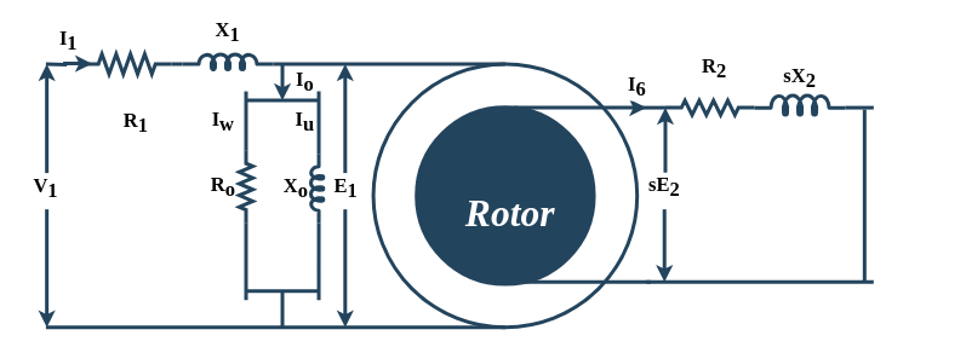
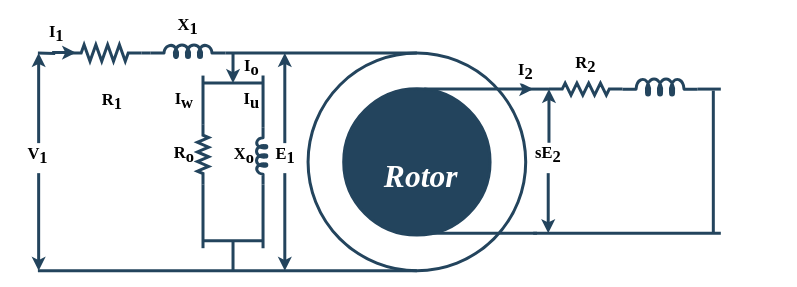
  <mxCell id="0" />
  <mxCell id="1" parent="0" />
  <mxCell id="2" value="" style="ellipse;whiteSpace=wrap;html=1;aspect=fixed;fontColor=default;strokeColor=#23445D;strokeWidth=4;fillColor=none;" parent="1" vertex="1"><mxGeometry x="410" y="70" width="290" height="290" as="geometry" /></mxCell>
  <mxCell id="3" value="" style="edgeStyle=elbowEdgeStyle;elbow=vertical;strokeWidth=4;endArrow=none;endFill=0;fontStyle=1;strokeColor=#23445D;labelBackgroundColor=default;fontColor=default;startArrow=classic;startFill=1;" parent="1" edge="1"><mxGeometry x="22" y="165.5" width="100" height="100" as="geometry"><mxPoint x="51" y="70" as="sourcePoint" /><mxPoint x="51" y="190" as="targetPoint" /><Array as="points"><mxPoint x="51" y="130" /></Array></mxGeometry></mxCell>
  <mxCell id="4" style="edgeStyle=orthogonalEdgeStyle;rounded=0;orthogonalLoop=1;jettySize=auto;html=1;exitX=1;exitY=0.5;exitDx=0;exitDy=0;exitPerimeter=0;entryX=0;entryY=0.645;entryDx=0;entryDy=0;entryPerimeter=0;labelBackgroundColor=default;fontColor=default;startArrow=none;startFill=0;endArrow=none;endFill=0;strokeColor=#23445D;strokeWidth=4;" parent="1" source="5" target="6" edge="1"><mxGeometry relative="1" as="geometry" /></mxCell>
  <mxCell id="5" value="" style="pointerEvents=1;verticalLabelPosition=bottom;shadow=0;dashed=0;align=center;html=1;verticalAlign=top;shape=mxgraph.electrical.resistors.resistor_2;fillColor=none;strokeColor=#23445D;fontColor=default;strokeWidth=4;labelBackgroundColor=default;" parent="1" vertex="1"><mxGeometry x="90" y="59" width="98" height="22" as="geometry" /></mxCell>
  <mxCell id="6" value="" style="pointerEvents=1;verticalLabelPosition=bottom;shadow=0;dashed=0;align=center;html=1;verticalAlign=top;shape=mxgraph.electrical.inductors.inductor_5;fontColor=default;strokeColor=#23445D;strokeWidth=4;fillColor=none;labelBackgroundColor=default;" parent="1" vertex="1"><mxGeometry x="200" y="59" width="100" height="17" as="geometry" /></mxCell>
  <mxCell id="7" value="" style="edgeStyle=elbowEdgeStyle;elbow=vertical;strokeWidth=4;endArrow=classic;endFill=1;fontStyle=1;strokeColor=#23445D;labelBackgroundColor=default;fontColor=default;startArrow=none;startFill=0;" parent="1" edge="1"><mxGeometry x="-27" y="287" width="100" height="100" as="geometry"><mxPoint x="51" y="230" as="sourcePoint" /><mxPoint x="51" y="360" as="targetPoint" /><Array as="points" /></mxGeometry></mxCell>
  <mxCell id="8" value="" style="edgeStyle=elbowEdgeStyle;elbow=vertical;strokeWidth=4;endArrow=none;endFill=0;fontStyle=1;strokeColor=#23445D;labelBackgroundColor=default;fontColor=default;startArrow=classic;startFill=1;" parent="1" edge="1"><mxGeometry x="42" y="185.5" width="100" height="100" as="geometry"><mxPoint x="310" y="110" as="sourcePoint" /><mxPoint x="310" y="70" as="targetPoint" /><Array as="points" /></mxGeometry></mxCell>
  <mxCell id="9" value="" style="ellipse;whiteSpace=wrap;html=1;aspect=fixed;fontColor=default;strokeColor=#23445D;strokeWidth=4;fillColor=#23445D;" parent="1" vertex="1"><mxGeometry x="457.5" y="117.5" width="195" height="195" as="geometry" /></mxCell>
  <mxCell id="10" value="" style="edgeStyle=elbowEdgeStyle;elbow=vertical;strokeWidth=4;endArrow=none;endFill=0;fontStyle=1;strokeColor=#23445D;labelBackgroundColor=default;fontColor=default;startArrow=classic;startFill=1;entryX=0.5;entryY=0;entryDx=0;entryDy=0;" parent="1" edge="1"><mxGeometry x="51" y="213.5" width="100" height="100" as="geometry"><mxPoint x="379" y="70" as="sourcePoint" /><mxPoint x="379" y="190" as="targetPoint" /><Array as="points"><mxPoint x="389" y="90" /></Array></mxGeometry></mxCell>
  <mxCell id="11" value="" style="edgeStyle=elbowEdgeStyle;elbow=vertical;strokeWidth=4;endArrow=none;endFill=0;fontStyle=1;strokeColor=#23445D;labelBackgroundColor=default;fontColor=default;startArrow=none;startFill=0;rounded=1;" parent="1" source="2" edge="1"><mxGeometry x="-158" y="491.26" width="100" height="100" as="geometry"><mxPoint x="660" y="360.29" as="sourcePoint" /><mxPoint x="50" y="360" as="targetPoint" /><Array as="points" /></mxGeometry></mxCell>
  <mxCell id="12" value="&lt;font style=&quot;font-size: 22px;&quot;&gt;E&lt;sub style=&quot;font-size: 22px;&quot;&gt;1&lt;/sub&gt;&lt;/font&gt;" style="text;html=1;strokeColor=none;fillColor=none;align=center;verticalAlign=middle;whiteSpace=wrap;rounded=0;labelBackgroundColor=none;fontColor=default;fontFamily=Times New Roman;fontStyle=1;fontSize=22;" parent="1" vertex="1"><mxGeometry x="350" y="192" width="60" height="30" as="geometry" /></mxCell>
  <mxCell id="13" value="" style="edgeStyle=elbowEdgeStyle;elbow=vertical;strokeWidth=4;endArrow=none;endFill=0;fontStyle=1;strokeColor=#23445D;labelBackgroundColor=default;fontColor=default;startArrow=none;startFill=0;exitX=0.5;exitY=0;exitDx=0;exitDy=0;entryX=1;entryY=0.645;entryDx=0;entryDy=0;entryPerimeter=0;" parent="1" source="2" target="6" edge="1"><mxGeometry x="262" y="67.5" width="100" height="100" as="geometry"><mxPoint x="560" y="68" as="sourcePoint" /><mxPoint x="330" y="70" as="targetPoint" /><Array as="points"><mxPoint x="440" y="70" /></Array></mxGeometry></mxCell>
  <mxCell id="14" value="" style="edgeStyle=elbowEdgeStyle;elbow=vertical;strokeWidth=4;endArrow=none;endFill=0;fontStyle=1;strokeColor=#23445D;labelBackgroundColor=default;fontColor=default;startArrow=none;startFill=0;" parent="1" edge="1"><mxGeometry x="192" y="95.64" width="100" height="100" as="geometry"><mxPoint x="350" y="110" as="sourcePoint" /><mxPoint x="270" y="110.14" as="targetPoint" /><Array as="points" /></mxGeometry></mxCell>
  <mxCell id="15" value="" style="edgeStyle=elbowEdgeStyle;elbow=vertical;strokeWidth=4;endArrow=none;endFill=0;fontStyle=1;strokeColor=#23445D;labelBackgroundColor=default;fontColor=default;startArrow=none;startFill=0;exitX=0;exitY=0.5;exitDx=0;exitDy=0;exitPerimeter=0;" parent="1" source="18" edge="1"><mxGeometry x="52" y="195.5" width="100" height="100" as="geometry"><mxPoint x="270" y="210" as="sourcePoint" /><mxPoint x="270" y="100" as="targetPoint" /><Array as="points" /></mxGeometry></mxCell>
  <mxCell id="16" value="" style="edgeStyle=elbowEdgeStyle;elbow=vertical;strokeWidth=4;endArrow=none;endFill=0;fontStyle=1;strokeColor=#23445D;labelBackgroundColor=default;fontColor=default;startArrow=none;startFill=1;exitX=0;exitY=0.645;exitDx=0;exitDy=0;exitPerimeter=0;" parent="1" source="17" edge="1"><mxGeometry x="132" y="195.5" width="100" height="100" as="geometry"><mxPoint x="350" y="210" as="sourcePoint" /><mxPoint x="350" y="100" as="targetPoint" /><Array as="points"><mxPoint x="349" y="130" /></Array></mxGeometry></mxCell>
  <mxCell id="17" value="" style="pointerEvents=1;verticalLabelPosition=bottom;shadow=0;dashed=0;align=center;html=1;verticalAlign=top;shape=mxgraph.electrical.inductors.inductor_5;fontColor=default;strokeColor=#23445D;strokeWidth=4;fillColor=none;labelBackgroundColor=default;rotation=90;flipV=1;" parent="1" vertex="1"><mxGeometry x="310" y="200" width="76" height="14" as="geometry" /></mxCell>
  <mxCell id="18" value="" style="pointerEvents=1;verticalLabelPosition=bottom;shadow=0;dashed=0;align=center;html=1;verticalAlign=top;shape=mxgraph.electrical.resistors.resistor_2;fillColor=none;strokeColor=#23445D;fontColor=default;strokeWidth=4;labelBackgroundColor=default;rotation=90;" parent="1" vertex="1"><mxGeometry x="230" y="197.5" width="80" height="15" as="geometry" /></mxCell>
  <mxCell id="19" value="" style="edgeStyle=elbowEdgeStyle;elbow=vertical;strokeWidth=4;endArrow=none;endFill=0;fontStyle=1;strokeColor=#23445D;labelBackgroundColor=default;fontColor=default;startArrow=none;startFill=0;entryX=1;entryY=0.5;entryDx=0;entryDy=0;entryPerimeter=0;" parent="1" target="18" edge="1"><mxGeometry x="51.71" y="355.5" width="100" height="100" as="geometry"><mxPoint x="270" y="330" as="sourcePoint" /><mxPoint x="269.71" y="250" as="targetPoint" /><Array as="points" /></mxGeometry></mxCell>
  <mxCell id="20" value="" style="edgeStyle=elbowEdgeStyle;elbow=vertical;strokeWidth=4;endArrow=none;endFill=0;fontStyle=1;strokeColor=#23445D;labelBackgroundColor=default;fontColor=default;startArrow=none;startFill=0;" parent="1" edge="1"><mxGeometry x="42" y="442.47" width="100" height="100" as="geometry"><mxPoint x="310" y="360" as="sourcePoint" /><mxPoint x="310" y="320" as="targetPoint" /><Array as="points" /></mxGeometry></mxCell>
  <mxCell id="21" value="" style="edgeStyle=elbowEdgeStyle;elbow=vertical;strokeWidth=4;endArrow=none;endFill=0;fontStyle=1;strokeColor=#23445D;labelBackgroundColor=default;fontColor=default;startArrow=none;startFill=0;" parent="1" edge="1"><mxGeometry x="202" y="305.64" width="100" height="100" as="geometry"><mxPoint x="350" y="320" as="sourcePoint" /><mxPoint x="270" y="320" as="targetPoint" /><Array as="points" /></mxGeometry></mxCell>
  <mxCell id="22" value="" style="edgeStyle=elbowEdgeStyle;elbow=vertical;strokeWidth=4;endArrow=none;endFill=0;fontStyle=1;strokeColor=#23445D;labelBackgroundColor=default;fontColor=default;startArrow=none;startFill=0;entryX=1;entryY=0.645;entryDx=0;entryDy=0;entryPerimeter=0;" parent="1" target="17" edge="1"><mxGeometry x="131.71" y="382" width="100" height="100" as="geometry"><mxPoint x="350" y="330" as="sourcePoint" /><mxPoint x="360" y="250" as="targetPoint" /><Array as="points" /></mxGeometry></mxCell>
  <mxCell id="23" value="" style="edgeStyle=elbowEdgeStyle;elbow=vertical;strokeWidth=4;endArrow=none;endFill=0;fontStyle=1;strokeColor=#23445D;labelBackgroundColor=default;fontColor=default;startArrow=classic;startFill=1;" parent="1" edge="1"><mxGeometry x="51.41" y="276.5" width="100" height="100" as="geometry"><mxPoint x="379" y="360" as="sourcePoint" /><mxPoint x="379" y="230" as="targetPoint" /><Array as="points" /></mxGeometry></mxCell>
  <mxCell id="24" value="&lt;font style=&quot;font-size: 22px;&quot;&gt;V&lt;sub style=&quot;font-size: 22px;&quot;&gt;1&lt;/sub&gt;&lt;/font&gt;" style="text;html=1;strokeColor=none;fillColor=none;align=center;verticalAlign=middle;whiteSpace=wrap;rounded=0;labelBackgroundColor=default;fontColor=default;fontFamily=Times New Roman;fontStyle=1;fontSize=22;" parent="1" vertex="1"><mxGeometry x="20" y="192" width="60" height="30" as="geometry" /></mxCell>
  <mxCell id="25" value="&lt;font style=&quot;font-size: 22px;&quot;&gt;R&lt;sub style=&quot;font-size: 22px;&quot;&gt;o&lt;/sub&gt;&lt;/font&gt;" style="text;html=1;strokeColor=none;fillColor=none;align=center;verticalAlign=middle;whiteSpace=wrap;rounded=0;labelBackgroundColor=default;fontColor=default;fontFamily=Times New Roman;fontStyle=1;fontSize=22;" parent="1" vertex="1"><mxGeometry x="230" y="190" width="30" height="30" as="geometry" /></mxCell>
  <mxCell id="26" value="&lt;font style=&quot;font-size: 42px&quot; color=&quot;#ffffff&quot;&gt;&lt;font style=&quot;font-size: 42px&quot;&gt;R&lt;/font&gt;&lt;font style=&quot;font-size: 42px&quot;&gt;otor&lt;/font&gt;&lt;/font&gt;" style="text;html=1;strokeColor=none;fillColor=none;align=center;verticalAlign=middle;whiteSpace=wrap;rounded=0;labelBackgroundColor=none;fontColor=default;fontFamily=Times New Roman;fontSize=42;fontStyle=3" parent="1" vertex="1"><mxGeometry x="472.5" y="196" width="175" height="78" as="geometry" /></mxCell>
  <mxCell id="27" value="" style="edgeStyle=elbowEdgeStyle;elbow=vertical;strokeWidth=4;endArrow=none;endFill=0;fontStyle=1;strokeColor=#23445D;exitX=0;exitY=0.5;exitDx=0;exitDy=0;exitPerimeter=0;labelBackgroundColor=default;fontColor=default;startArrow=classic;startFill=1;" parent="1" source="28" edge="1"><mxGeometry x="702" y="165.5" width="100" height="100" as="geometry"><mxPoint x="412" y="-24.5" as="sourcePoint" /><mxPoint x="731" y="190" as="targetPoint" /><Array as="points"><mxPoint x="731" y="130" /></Array></mxGeometry></mxCell>
  <mxCell id="28" value="" style="pointerEvents=1;verticalLabelPosition=bottom;shadow=0;dashed=0;align=center;html=1;verticalAlign=top;shape=mxgraph.electrical.resistors.resistor_2;fillColor=none;strokeColor=#23445D;fontColor=default;strokeWidth=4;labelBackgroundColor=default;" parent="1" vertex="1"><mxGeometry x="731" y="110" width="98" height="16" as="geometry" /></mxCell>
  <mxCell id="29" value="" style="edgeStyle=elbowEdgeStyle;elbow=vertical;strokeWidth=4;endArrow=classic;endFill=1;fontStyle=1;strokeColor=#23445D;labelBackgroundColor=default;fontColor=default;startArrow=none;startFill=0;" parent="1" edge="1"><mxGeometry x="653" y="287" width="100" height="100" as="geometry"><mxPoint x="730" y="230" as="sourcePoint" /><mxPoint x="730" y="310" as="targetPoint" /><Array as="points" /></mxGeometry></mxCell>
  <mxCell id="30" value="&lt;font style=&quot;font-size: 22px;&quot;&gt;sE&lt;sub style=&quot;font-size: 22px;&quot;&gt;2&lt;/sub&gt;&lt;/font&gt;" style="text;html=1;strokeColor=none;fillColor=none;align=center;verticalAlign=middle;whiteSpace=wrap;rounded=0;labelBackgroundColor=default;fontColor=default;fontFamily=Times New Roman;fontStyle=1;fontSize=22;" parent="1" vertex="1"><mxGeometry x="700" y="190" width="60" height="30" as="geometry" /></mxCell>
  <mxCell id="31" value="" style="edgeStyle=elbowEdgeStyle;elbow=vertical;strokeWidth=4;endArrow=none;endFill=0;fontStyle=1;strokeColor=#23445D;labelBackgroundColor=default;fontColor=default;startArrow=classic;startFill=1;" parent="1" target="9" edge="1"><mxGeometry x="651" y="76.25" width="100" height="100" as="geometry"><mxPoint x="710" y="118" as="sourcePoint" /><mxPoint x="680" y="100.75" as="targetPoint" /><Array as="points"><mxPoint x="630" y="118" /></Array></mxGeometry></mxCell>
  <mxCell id="32" value="" style="edgeStyle=elbowEdgeStyle;elbow=vertical;strokeWidth=4;endArrow=none;endFill=0;fontStyle=1;strokeColor=#23445D;labelBackgroundColor=default;fontColor=default;startArrow=none;startFill=0;exitX=0;exitY=0.5;exitDx=0;exitDy=0;exitPerimeter=0;" parent="1" source="28" edge="1"><mxGeometry x="756.14" y="61.25" width="100" height="100" as="geometry"><mxPoint x="805.14" y="103" as="sourcePoint" /><mxPoint x="700" y="118" as="targetPoint" /><Array as="points"><mxPoint x="720" y="118" /></Array></mxGeometry></mxCell>
  <mxCell id="33" value="" style="edgeStyle=elbowEdgeStyle;elbow=vertical;strokeWidth=4;endArrow=none;endFill=0;fontStyle=1;strokeColor=#23445D;labelBackgroundColor=default;fontColor=default;startArrow=none;startFill=0;" parent="1" edge="1"><mxGeometry x="656.14" y="268.25" width="100" height="100" as="geometry"><mxPoint x="715.14" y="310" as="sourcePoint" /><mxPoint x="570.002" y="310" as="targetPoint" /><Array as="points"><mxPoint x="635.14" y="310" /></Array></mxGeometry></mxCell>
  <mxCell id="34" value="" style="edgeStyle=elbowEdgeStyle;elbow=vertical;strokeWidth=4;endArrow=none;endFill=0;fontStyle=1;strokeColor=#23445D;labelBackgroundColor=default;fontColor=default;startArrow=none;startFill=0;" parent="1" edge="1"><mxGeometry x="766.14" y="253.25" width="100" height="100" as="geometry"><mxPoint x="960" y="310" as="sourcePoint" /><mxPoint x="710" y="310" as="targetPoint" /><Array as="points"><mxPoint x="730" y="310" /></Array></mxGeometry></mxCell>
  <mxCell id="35" value="" style="pointerEvents=1;verticalLabelPosition=bottom;shadow=0;dashed=0;align=center;html=1;verticalAlign=top;shape=mxgraph.electrical.inductors.inductor_5;fontColor=default;strokeColor=#23445D;strokeWidth=4;fillColor=none;labelBackgroundColor=default;" parent="1" vertex="1"><mxGeometry x="829" y="104" width="100" height="22" as="geometry" /></mxCell>
  <mxCell id="36" value="" style="edgeStyle=elbowEdgeStyle;elbow=vertical;strokeWidth=4;endArrow=none;endFill=0;fontStyle=1;strokeColor=#23445D;labelBackgroundColor=default;fontColor=default;startArrow=none;startFill=0;" parent="1" edge="1"><mxGeometry x="911" y="216.5" width="100" height="100" as="geometry"><mxPoint x="950" y="120" as="sourcePoint" /><mxPoint x="950" y="310" as="targetPoint" /><Array as="points"><mxPoint x="940" y="181" /></Array></mxGeometry></mxCell>
  <mxCell id="37" value="" style="edgeStyle=elbowEdgeStyle;elbow=vertical;strokeWidth=4;endArrow=none;endFill=0;fontStyle=1;strokeColor=#23445D;labelBackgroundColor=default;fontColor=default;startArrow=none;startFill=0;entryX=1;entryY=0.645;entryDx=0;entryDy=0;entryPerimeter=0;" parent="1" target="35" edge="1"><mxGeometry x="946.14" y="53.25" width="100" height="100" as="geometry"><mxPoint x="960" y="118" as="sourcePoint" /><mxPoint x="890" y="110" as="targetPoint" /><Array as="points"><mxPoint x="1040" y="118" /></Array></mxGeometry></mxCell>
- <mxCell id="38" value="&lt;font style=&quot;font-size: 22px&quot;&gt;I&lt;sub style=&quot;font-size: 22px&quot;&gt;6&lt;/sub&gt;&lt;/font&gt;" style="text;html=1;strokeColor=none;fillColor=none;align=center;verticalAlign=middle;whiteSpace=wrap;rounded=0;labelBackgroundColor=default;fontColor=default;fontFamily=Times New Roman;fontStyle=1;fontSize=22;" parent="1" vertex="1"><mxGeometry x="670" y="80" width="60" height="30" as="geometry" /></mxCell>
- <mxCell id="39" value="&lt;font style=&quot;font-size: 22px&quot;&gt;R&lt;sub style=&quot;font-size: 22px&quot;&gt;2&lt;/sub&gt;&lt;/font&gt;" style="text;html=1;strokeColor=none;fillColor=none;align=center;verticalAlign=middle;whiteSpace=wrap;rounded=0;labelBackgroundColor=default;fontColor=default;fontFamily=Times New Roman;fontStyle=1;fontSize=22;" parent="1" vertex="1"><mxGeometry x="755" y="60" width="60" height="30" as="geometry" /></mxCell>
- <mxCell id="40" value="&lt;font style=&quot;font-size: 22px&quot;&gt;sX&lt;sub style=&quot;font-size: 22px&quot;&gt;2&lt;/sub&gt;&lt;/font&gt;" style="text;html=1;strokeColor=none;fillColor=none;align=center;verticalAlign=middle;whiteSpace=wrap;rounded=0;labelBackgroundColor=default;fontColor=default;fontFamily=Times New Roman;fontStyle=1;fontSize=22;" parent="1" vertex="1"><mxGeometry x="849" y="70" width="60" height="30" as="geometry" /></mxCell>
+ <mxCell id="38" value="&lt;font style=&quot;font-size: 22px&quot;&gt;I&lt;sub style=&quot;font-size: 22px&quot;&gt;2&lt;/sub&gt;&lt;/font&gt;" style="text;html=1;strokeColor=none;fillColor=none;align=center;verticalAlign=middle;whiteSpace=wrap;rounded=0;labelBackgroundColor=default;fontColor=default;fontFamily=Times New Roman;fontStyle=1;fontSize=22;" parent="1" vertex="1"><mxGeometry x="670" y="80" width="60" height="30" as="geometry" /></mxCell>
+ <mxCell id="39" value="&lt;font style=&quot;font-size: 22px&quot;&gt;R&lt;sub style=&quot;font-size: 22px&quot;&gt;2&lt;/sub&gt;&lt;/font&gt;" style="text;html=1;strokeColor=none;fillColor=none;align=center;verticalAlign=middle;whiteSpace=wrap;rounded=0;labelBackgroundColor=default;fontColor=default;fontFamily=Times New Roman;fontStyle=1;fontSize=22;" parent="1" vertex="1"><mxGeometry x="750" y="70" width="60" height="30" as="geometry" /></mxCell>
  <mxCell id="41" value="&lt;font style=&quot;font-size: 22px&quot;&gt;X&lt;sub style=&quot;font-size: 22px&quot;&gt;o&lt;/sub&gt;&lt;/font&gt;" style="text;html=1;strokeColor=none;fillColor=none;align=center;verticalAlign=middle;whiteSpace=wrap;rounded=0;labelBackgroundColor=default;fontColor=default;fontFamily=Times New Roman;fontStyle=1;fontSize=22;" parent="1" vertex="1"><mxGeometry x="310" y="192" width="30" height="30" as="geometry" /></mxCell>
  <mxCell id="42" style="edgeStyle=orthogonalEdgeStyle;rounded=0;orthogonalLoop=1;jettySize=auto;html=1;entryX=0.11;entryY=0.473;entryDx=0;entryDy=0;entryPerimeter=0;labelBackgroundColor=default;fontColor=default;startArrow=none;startFill=0;endArrow=classic;endFill=1;strokeColor=#23445D;strokeWidth=4;" parent="1" target="5" edge="1"><mxGeometry relative="1" as="geometry"><mxPoint x="50" y="70" as="sourcePoint" /><mxPoint x="210" y="79.965" as="targetPoint" /></mxGeometry></mxCell>
  <mxCell id="43" value="&lt;font style=&quot;font-size: 22px&quot;&gt;I&lt;sub style=&quot;font-size: 22px&quot;&gt;w&lt;/sub&gt;&lt;/font&gt;" style="text;html=1;strokeColor=none;fillColor=none;align=center;verticalAlign=middle;whiteSpace=wrap;rounded=0;labelBackgroundColor=default;fontColor=default;fontFamily=Times New Roman;fontStyle=1;fontSize=22;" parent="1" vertex="1"><mxGeometry x="230" y="117.5" width="30" height="30" as="geometry" /></mxCell>
  <mxCell id="44" value="&lt;font style=&quot;font-size: 22px&quot;&gt;I&lt;sub style=&quot;font-size: 22px&quot;&gt;u&lt;/sub&gt;&lt;/font&gt;" style="text;html=1;strokeColor=none;fillColor=none;align=center;verticalAlign=middle;whiteSpace=wrap;rounded=0;labelBackgroundColor=default;fontColor=default;fontFamily=Times New Roman;fontStyle=1;fontSize=22;" parent="1" vertex="1"><mxGeometry x="320" y="117.5" width="30" height="30" as="geometry" /></mxCell>
  <mxCell id="45" value="&lt;font style=&quot;font-size: 22px&quot;&gt;I&lt;sub style=&quot;font-size: 22px&quot;&gt;o&lt;/sub&gt;&lt;/font&gt;" style="text;html=1;strokeColor=none;fillColor=none;align=center;verticalAlign=middle;whiteSpace=wrap;rounded=0;labelBackgroundColor=default;fontColor=default;fontFamily=Times New Roman;fontStyle=1;fontSize=22;" parent="1" vertex="1"><mxGeometry x="320" y="74" width="30" height="30" as="geometry" /></mxCell>
  <mxCell id="46" value="&lt;font style=&quot;font-size: 22px&quot;&gt;R&lt;sub style=&quot;font-size: 22px&quot;&gt;1&lt;/sub&gt;&lt;/font&gt;" style="text;html=1;strokeColor=none;fillColor=none;align=center;verticalAlign=middle;whiteSpace=wrap;rounded=0;labelBackgroundColor=default;fontColor=default;fontFamily=Times New Roman;fontStyle=1;fontSize=22;" parent="1" vertex="1"><mxGeometry x="134" y="120" width="30" height="30" as="geometry" /></mxCell>
  <mxCell id="47" value="&lt;font style=&quot;font-size: 22px&quot;&gt;X&lt;sub style=&quot;font-size: 22px&quot;&gt;1&lt;/sub&gt;&lt;/font&gt;" style="text;html=1;strokeColor=none;fillColor=none;align=center;verticalAlign=middle;whiteSpace=wrap;rounded=0;labelBackgroundColor=default;fontColor=default;fontFamily=Times New Roman;fontStyle=1;fontSize=22;" parent="1" vertex="1"><mxGeometry x="235" y="20" width="30" height="30" as="geometry" /></mxCell>
  <mxCell id="48" value="&lt;font style=&quot;font-size: 22px&quot;&gt;I&lt;sub style=&quot;font-size: 22px&quot;&gt;1&lt;/sub&gt;&lt;/font&gt;" style="text;html=1;strokeColor=none;fillColor=none;align=center;verticalAlign=middle;whiteSpace=wrap;rounded=0;labelBackgroundColor=default;fontColor=default;fontFamily=Times New Roman;fontStyle=1;fontSize=22;" parent="1" vertex="1"><mxGeometry x="60" y="29" width="30" height="30" as="geometry" /></mxCell>
